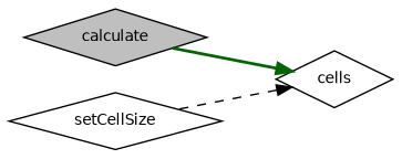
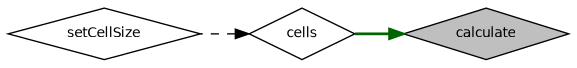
  digraph {
    rankdir=RL
    node [color=black fillcolor=white fontname=Helvetica fontsize=10 shape=diamond style=filled]
    edge [dir=back fontname=Helvetica fontsize=10 labelfontname=Helvetica labelfontsize=10]
    n1 [fillcolor=grey75 fontcolor=black height=0.2 label=calculate width=0.4]
    n2 [height=0.2 label=cells width=0.4]
    n3 [height=0.2 label=setCellSize width=0.4]
-   n2 -> n1 [color=darkgreen style=bold]
+   n1 -> n2 [color=darkgreen style=bold]
    n2 -> n3 [color=black style=dashed]
  }
